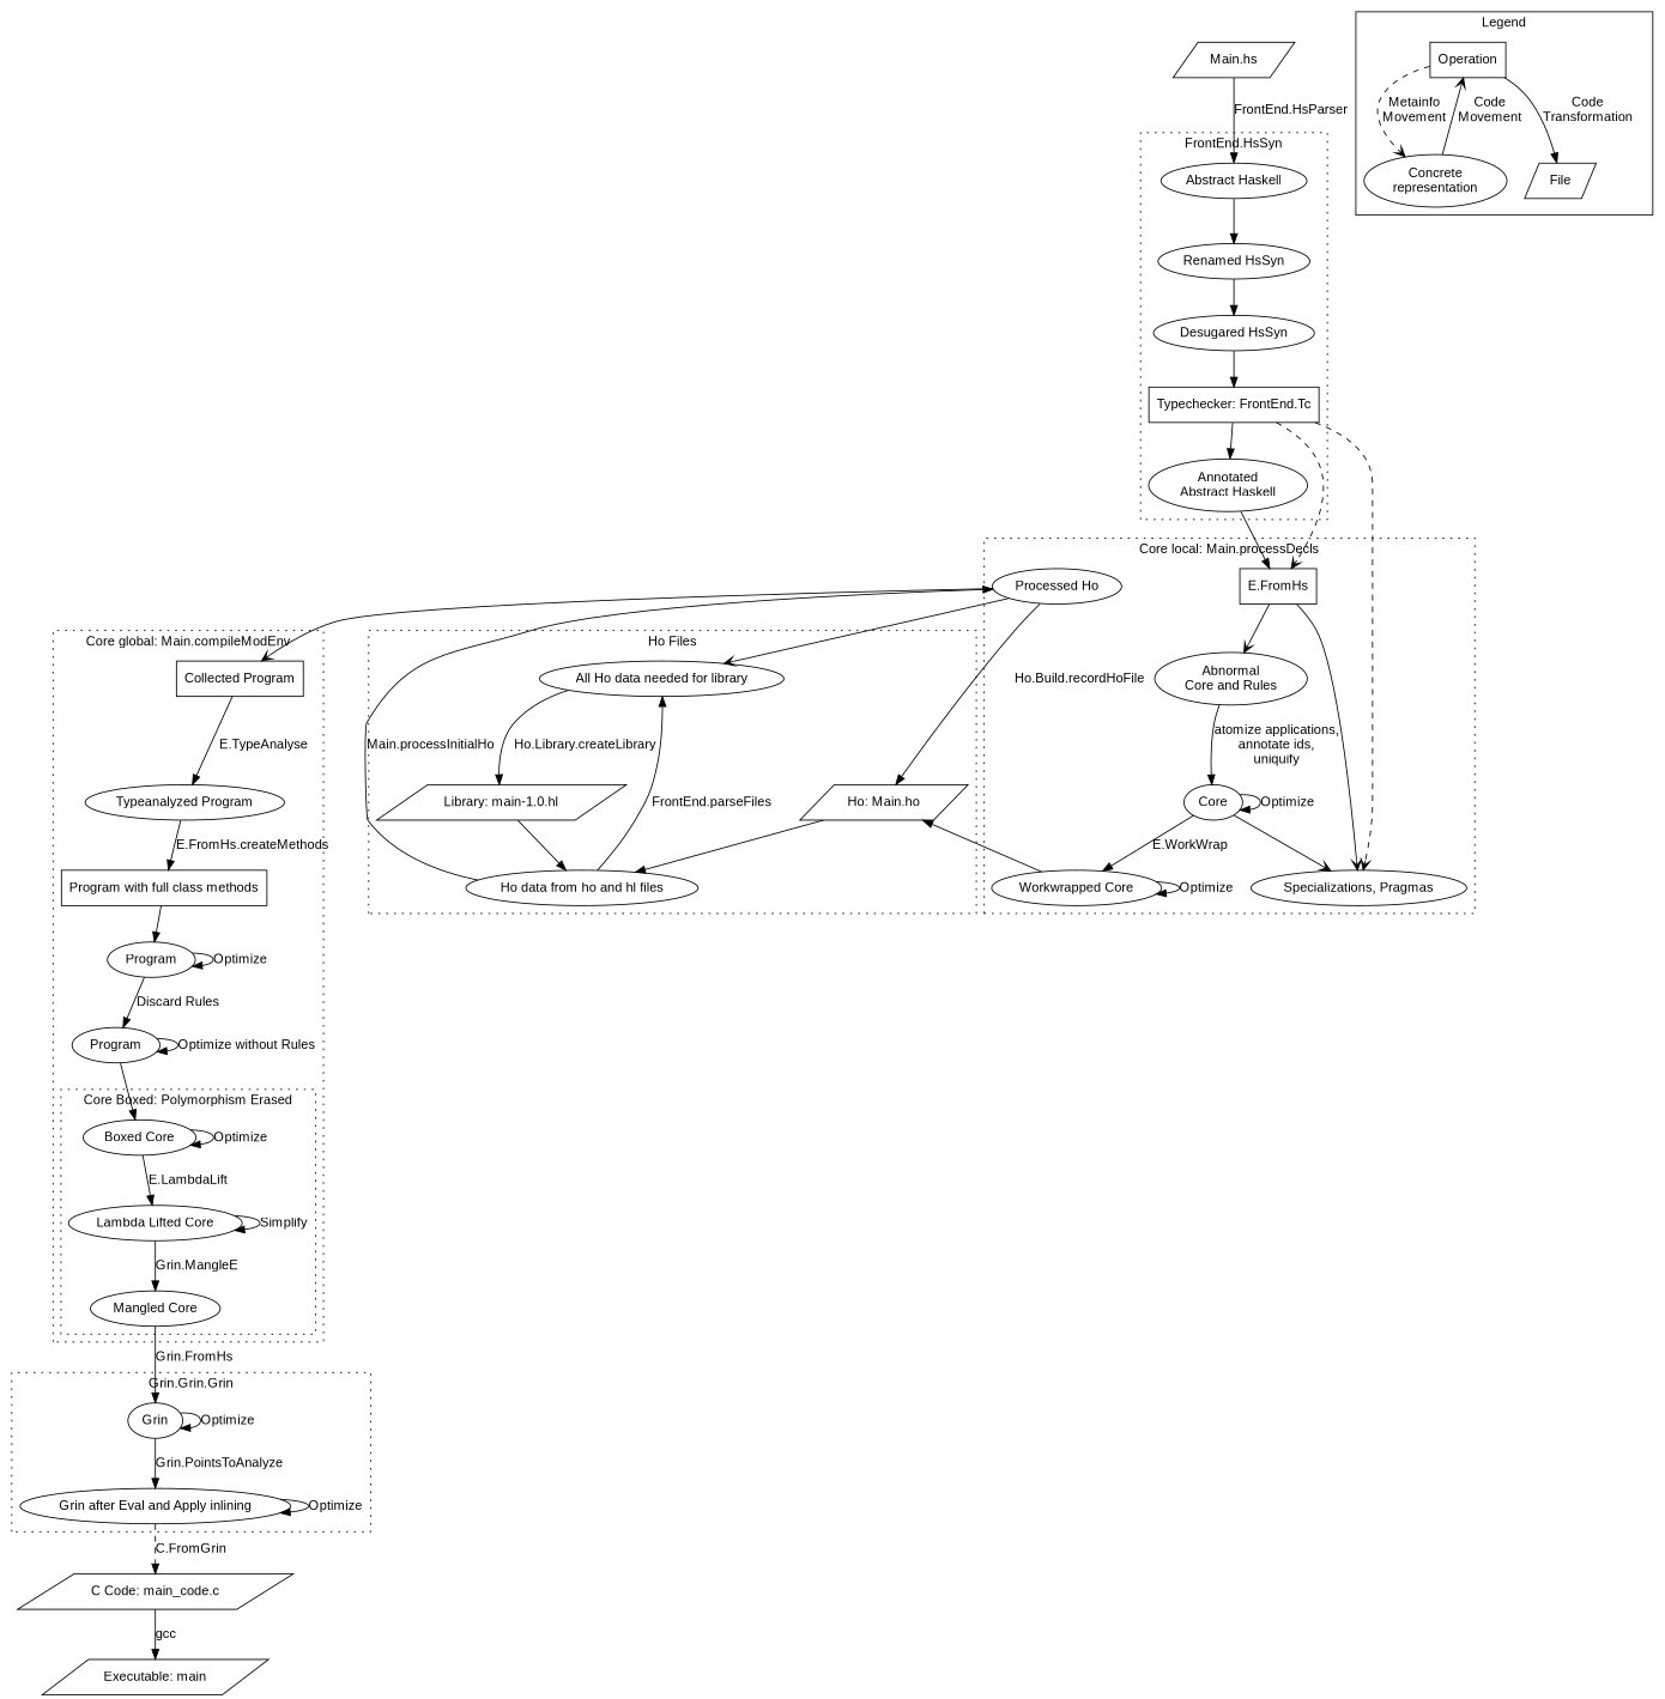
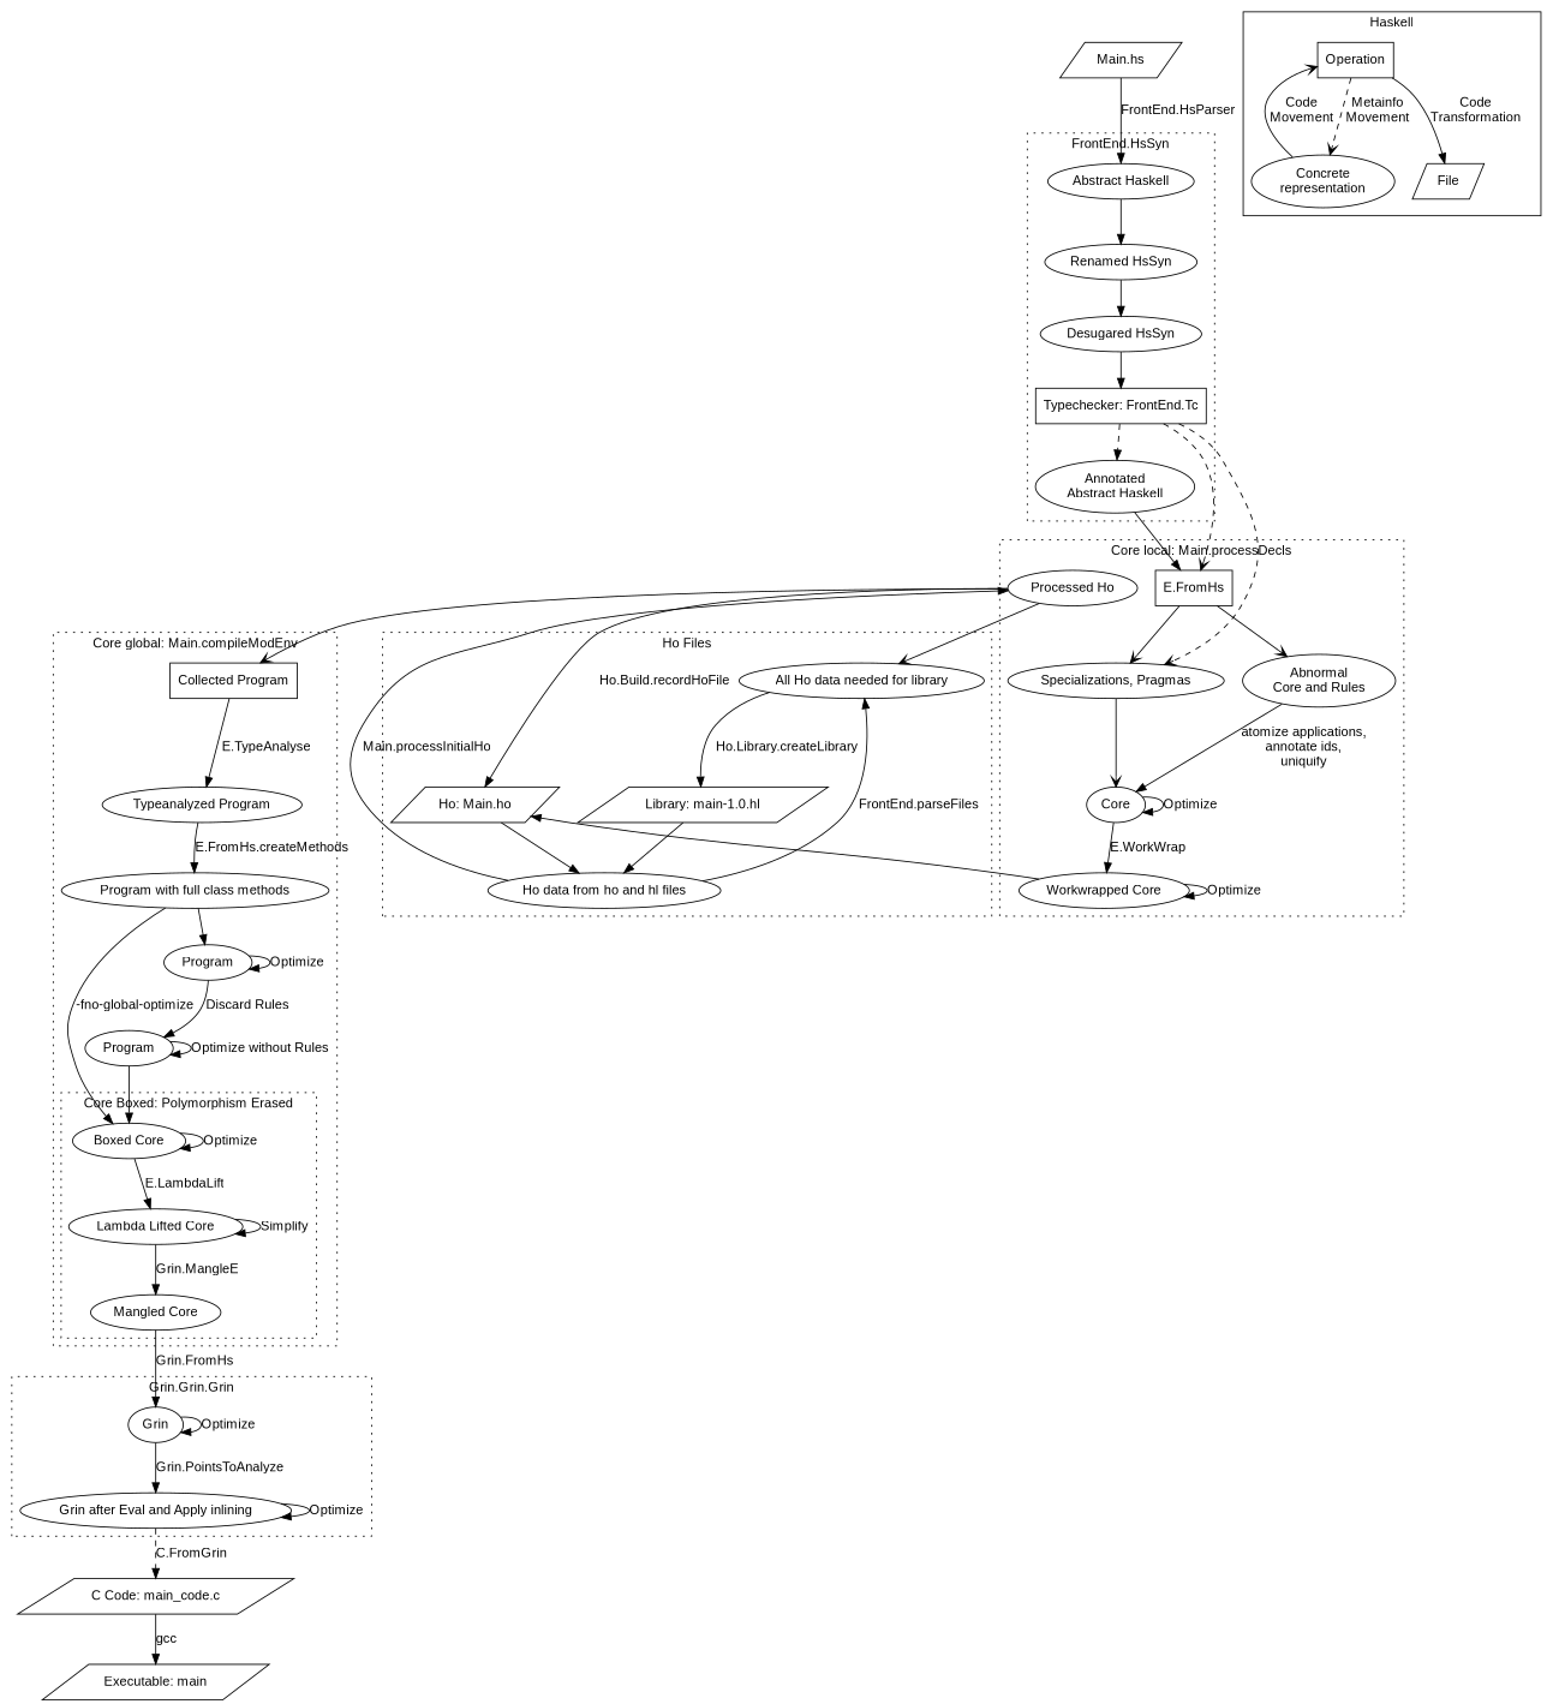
  digraph {
    fontname="Liberation Sans"
    rankdir=TB
    node [fontname="Liberation Sans"]
    edge [fontname="Liberation Sans"]
    n1 [label="Abstract Haskell"]
    n2 [label="Renamed HsSyn"]
    n3 [label="Desugared HsSyn"]
    n4 [label="Typechecker: FrontEnd.Tc" shape=box]
    n5 [label="Annotated\nAbstract Haskell"]
    n6 [label="Specializations, Pragmas"]
    n7 [label="E.FromHs" shape=box]
    n8 [label="Processed Ho"]
    n9 [label=Core]
    n10 [label="Workwrapped Core"]
    n11 [label="Abnormal\nCore and Rules"]
    n12 [label="Boxed Core"]
    n13 [label="Lambda Lifted Core"]
    n14 [label="Mangled Core"]
    n15 [label="Collected Program" shape=box]
    n16 [label="Typeanalyzed Program"]
-   n17 [label="Program with full class methods" shape=box]
+   n17 [label="Program with full class methods"]
    n18 [label=Program]
    n19 [label=Program]
    n20 [label=Grin]
    n21 [label="Grin after Eval and Apply inlining"]
    n22 [label="All Ho data needed for library"]
    n23 [label="Ho: Main.ho" shape=parallelogram]
    n24 [label="Ho data from ho and hl files"]
    n25 [label="Library: main-1.0.hl" shape=parallelogram]
    n26 [label=File shape=parallelogram]
    n27 [label="Concrete\nrepresentation"]
    n28 [label=Operation shape=box]
    n29 [label="C Code: main_code.c" shape=parallelogram]
    n30 [label="Main.hs" shape=parallelogram]
    n31 [label="Executable: main" shape=parallelogram]
    subgraph cluster_1 {
      label="FrontEnd.HsSyn"
      style=dotted
      n1
      n2
      n3
      n4
      n5
    }
    subgraph cluster_2 {
      label="Core local: Main.processDecls"
      style=dotted
      n6
      n7
      n8
      n9
      n10
      n11
    }
    subgraph cluster_3 {
      label="Core global: Main.compileModEnv"
      style=dotted
      n15
      n16
      n17
      n18
      n19
      subgraph cluster_4 {
        label="Core Boxed: Polymorphism Erased"
        style=dotted
        n12
        n13
        n14
      }
    }
    subgraph cluster_5 {
      label="Grin.Grin.Grin"
      style=dotted
      n20
      n21
    }
    subgraph cluster_6 {
      label="Ho Files"
      style=dotted
      n22
      n23
      n24
      n25
    }
    subgraph cluster_7 {
-     label=Legend
+     label=Haskell
      n26
      n27
      n28
    }
    n1 -> n2
    n2 -> n3
    n3 -> n4
-   n4 -> n5
+   n4 -> n5 [style=dashed]
    n4 -> n6 [arrowhead=vee style=dashed]
    n4 -> n7 [arrowhead=vee style=dashed]
    n5 -> n7
-   n9 -> n6 [arrowhead=vee]
+   n6 -> n9 [arrowhead=vee]
    n7 -> n6 [arrowhead=vee]
    n7 -> n11 [arrowhead=vee]
    n8 -> n15 [arrowhead=vee]
    n8 -> n22 [arrowhead=vee]
    n8 -> n23 [label="Ho.Build.recordHoFile"]
    n9 -> n9 [label=Optimize]
    n9 -> n10 [label="E.WorkWrap"]
    n10 -> n10 [label=Optimize]
    n10 -> n23
    n11 -> n9 [label="atomize applications,\nannotate ids,\nuniquify"]
    n12 -> n12 [label=Optimize]
    n12 -> n13 [label="E.LambdaLift"]
    n13 -> n13 [label=Simplify]
    n13 -> n14 [label="Grin.MangleE"]
    n14 -> n20 [label="Grin.FromHs"]
    n15 -> n16 [label="E.TypeAnalyse"]
    n16 -> n17 [label="E.FromHs.createMethods"]
+   n17 -> n12 [label="-fno-global-optimize"]
    n17 -> n18
    n18 -> n18 [label=Optimize]
    n18 -> n19 [label="Discard Rules"]
    n19 -> n12
    n19 -> n19 [label="Optimize without Rules"]
    n20 -> n20 [label=Optimize]
    n20 -> n21 [label="Grin.PointsToAnalyze"]
    n21 -> n21 [label=Optimize]
    n21 -> n29 [label="C.FromGrin" style=dashed]
    n22 -> n25 [label="Ho.Library.createLibrary"]
    n23 -> n24
    n24 -> n8 [label="Main.processInitialHo"]
    n24 -> n22 [label="FrontEnd.parseFiles"]
    n25 -> n24
    n27 -> n28 [arrowhead=vee label="Code\nMovement"]
    n28 -> n26 [label="Code\nTransformation"]
    n28 -> n27 [arrowhead=vee label="Metainfo\nMovement" style=dashed]
    n29 -> n31 [label=gcc]
    n30 -> n1 [label="FrontEnd.HsParser"]
  }
